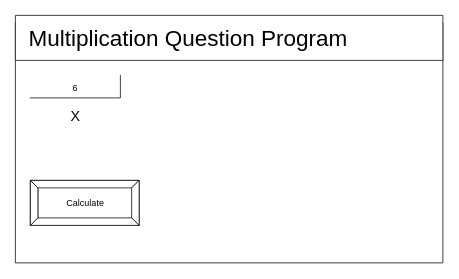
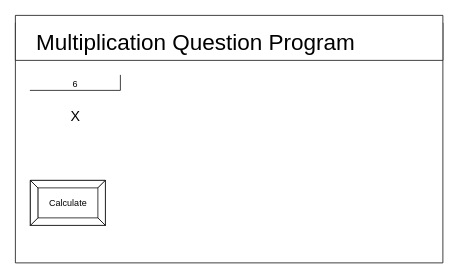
  <mxCell id="0" />
  <mxCell id="1" parent="0" />
  <mxCell id="2" value="" style="verticalLabelPosition=bottom;verticalAlign=top;html=1;shape=mxgraph.basic.rect;fillColor2=none;strokeWidth=1;size=20;indent=5;" vertex="1" parent="1"><mxGeometry x="20" y="30" width="570" height="320" as="geometry" /></mxCell>
  <mxCell id="3" value="" style="verticalLabelPosition=bottom;verticalAlign=top;html=1;shape=mxgraph.basic.rect;fillColor2=none;strokeWidth=1;size=20;indent=5;" vertex="1" parent="1"><mxGeometry x="20" y="20" width="570" height="60" as="geometry" /></mxCell>
- <mxCell id="4" value="&lt;font style=&quot;font-size: 30px&quot;&gt;Multiplication Question Program&lt;/font&gt;" style="text;html=1;align=center;verticalAlign=middle;resizable=0;points=[];autosize=1;strokeColor=none;fillColor=none;" vertex="1" parent="1"><mxGeometry x="30" y="35" width="440" height="30" as="geometry" /></mxCell>
+ <mxCell id="4" value="&lt;font style=&quot;font-size: 30px&quot;&gt;Multiplication Question Program&lt;/font&gt;" style="text;html=1;align=center;verticalAlign=middle;resizable=0;points=[];autosize=1;strokeColor=none;fillColor=none;" vertex="1" parent="1"><mxGeometry x="40" y="40" width="440" height="30" as="geometry" /></mxCell>
  <mxCell id="5" value="&lt;font style=&quot;font-size: 19px;&quot;&gt;X&lt;/font&gt;" style="text;html=1;align=center;verticalAlign=middle;resizable=0;points=[];autosize=1;strokeColor=none;fillColor=none;fontSize=19;" vertex="1" parent="1"><mxGeometry x="85" y="140" width="30" height="30" as="geometry" /></mxCell>
- <mxCell id="6" value="&lt;font style=&quot;font-size: 12px&quot;&gt;6&lt;/font&gt;" style="shape=partialRectangle;whiteSpace=wrap;html=1;top=0;left=0;fillColor=none;fontSize=19;" vertex="1" parent="1"><mxGeometry x="40" y="100" width="120" height="30" as="geometry" /></mxCell>
- <mxCell id="7" value="&lt;font color=&quot;#000000&quot;&gt;Calculate&lt;/font&gt;" style="labelPosition=center;verticalLabelPosition=middle;align=center;html=1;shape=mxgraph.basic.button;dx=10;fontSize=12;fontColor=#CCCCCC;" vertex="1" parent="1"><mxGeometry x="40" y="240" width="145" height="60" as="geometry" /></mxCell>
+ <mxCell id="6" value="&lt;font style=&quot;font-size: 12px&quot;&gt;6&lt;/font&gt;" style="shape=partialRectangle;whiteSpace=wrap;html=1;top=0;left=0;fillColor=none;fontSize=19;" vertex="1" parent="1"><mxGeometry x="40" y="100" width="120" height="20" as="geometry" /></mxCell>
+ <mxCell id="7" value="&lt;font color=&quot;#000000&quot;&gt;Calculate&lt;/font&gt;" style="labelPosition=center;verticalLabelPosition=middle;align=center;html=1;shape=mxgraph.basic.button;dx=10;fontSize=12;fontColor=#CCCCCC;" vertex="1" parent="1"><mxGeometry x="40" y="240" width="100" height="60" as="geometry" /></mxCell>
